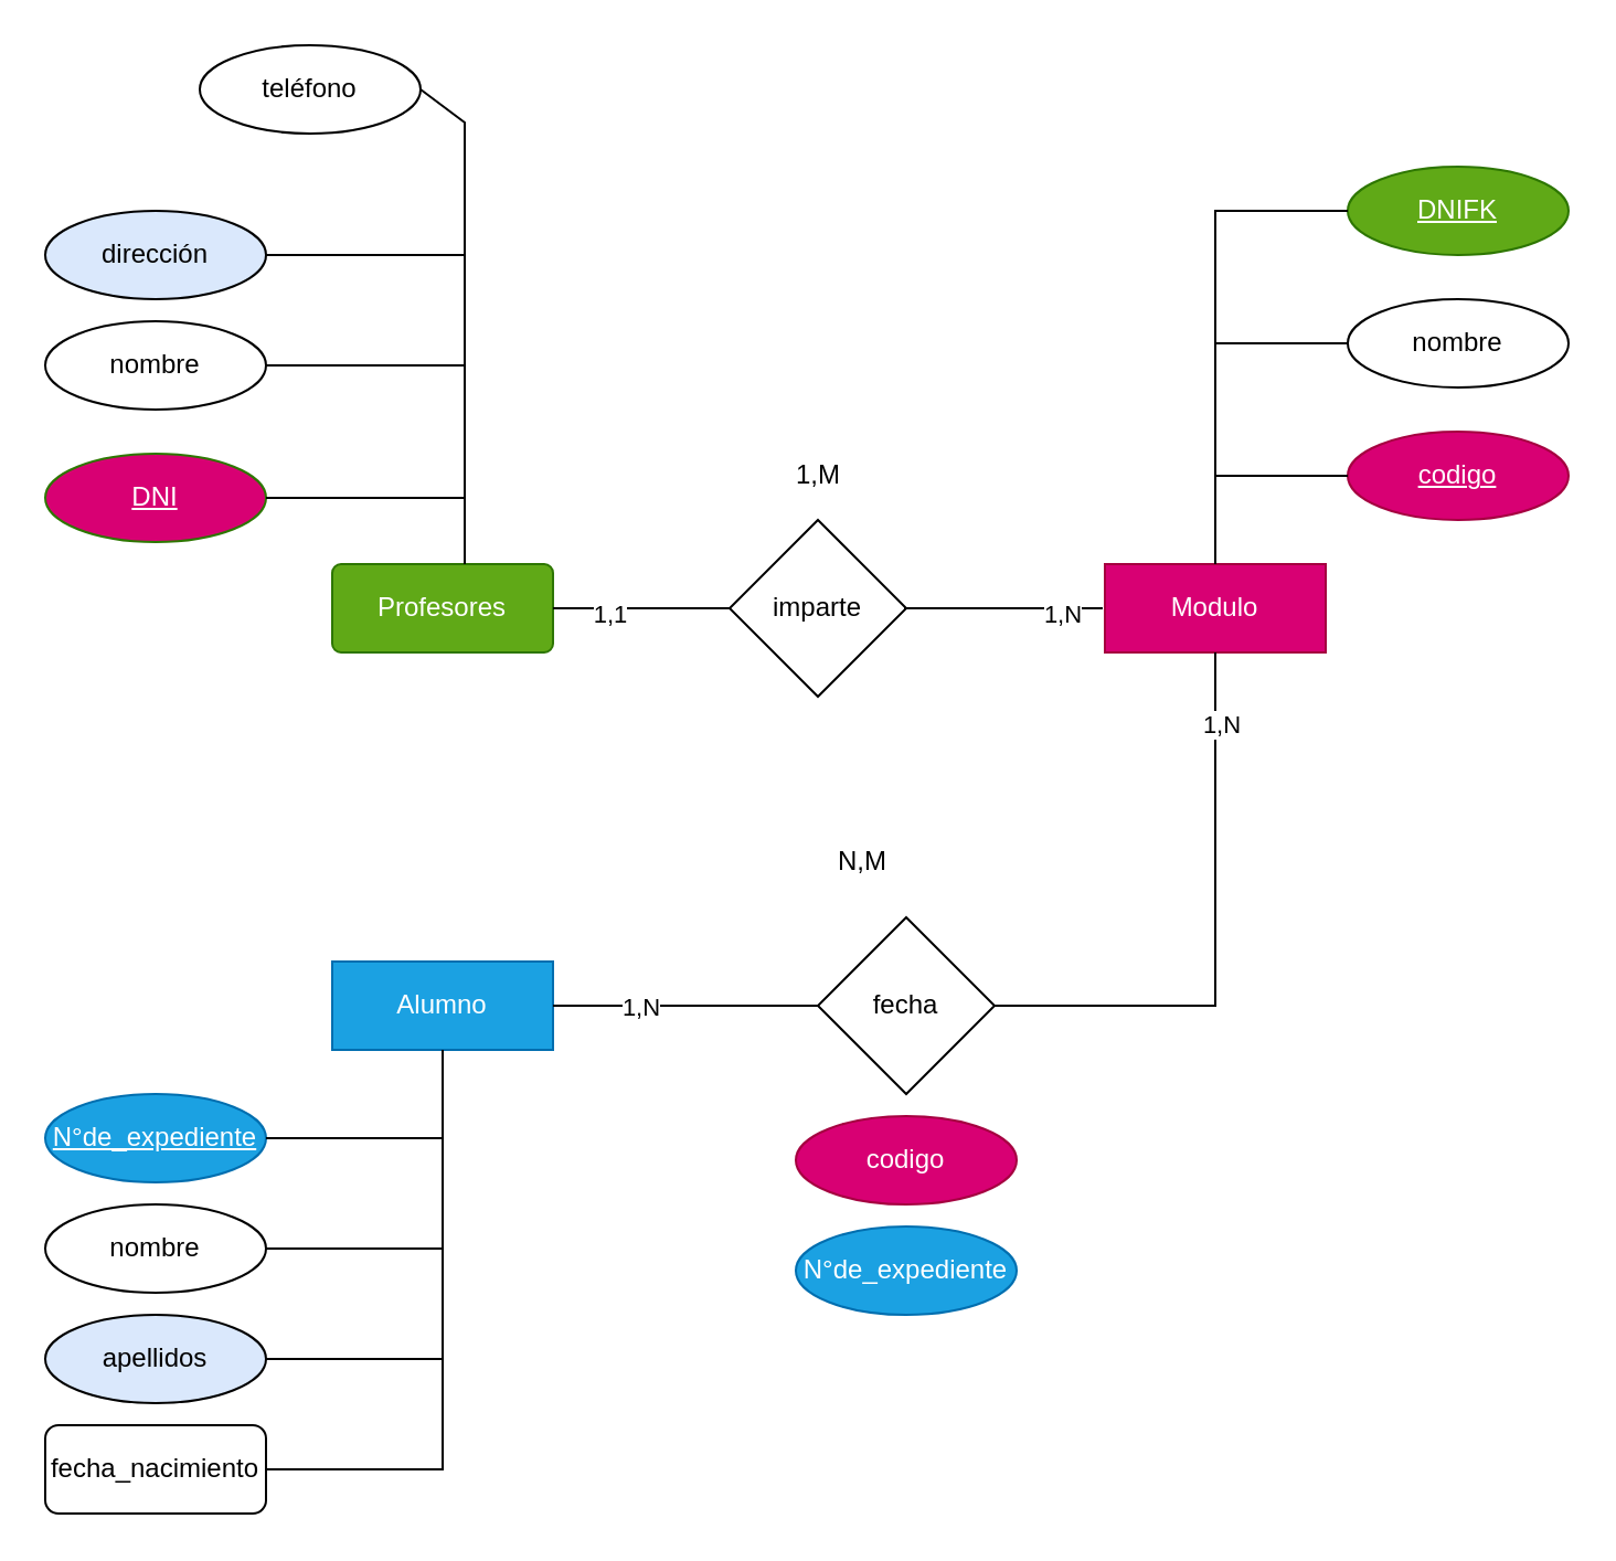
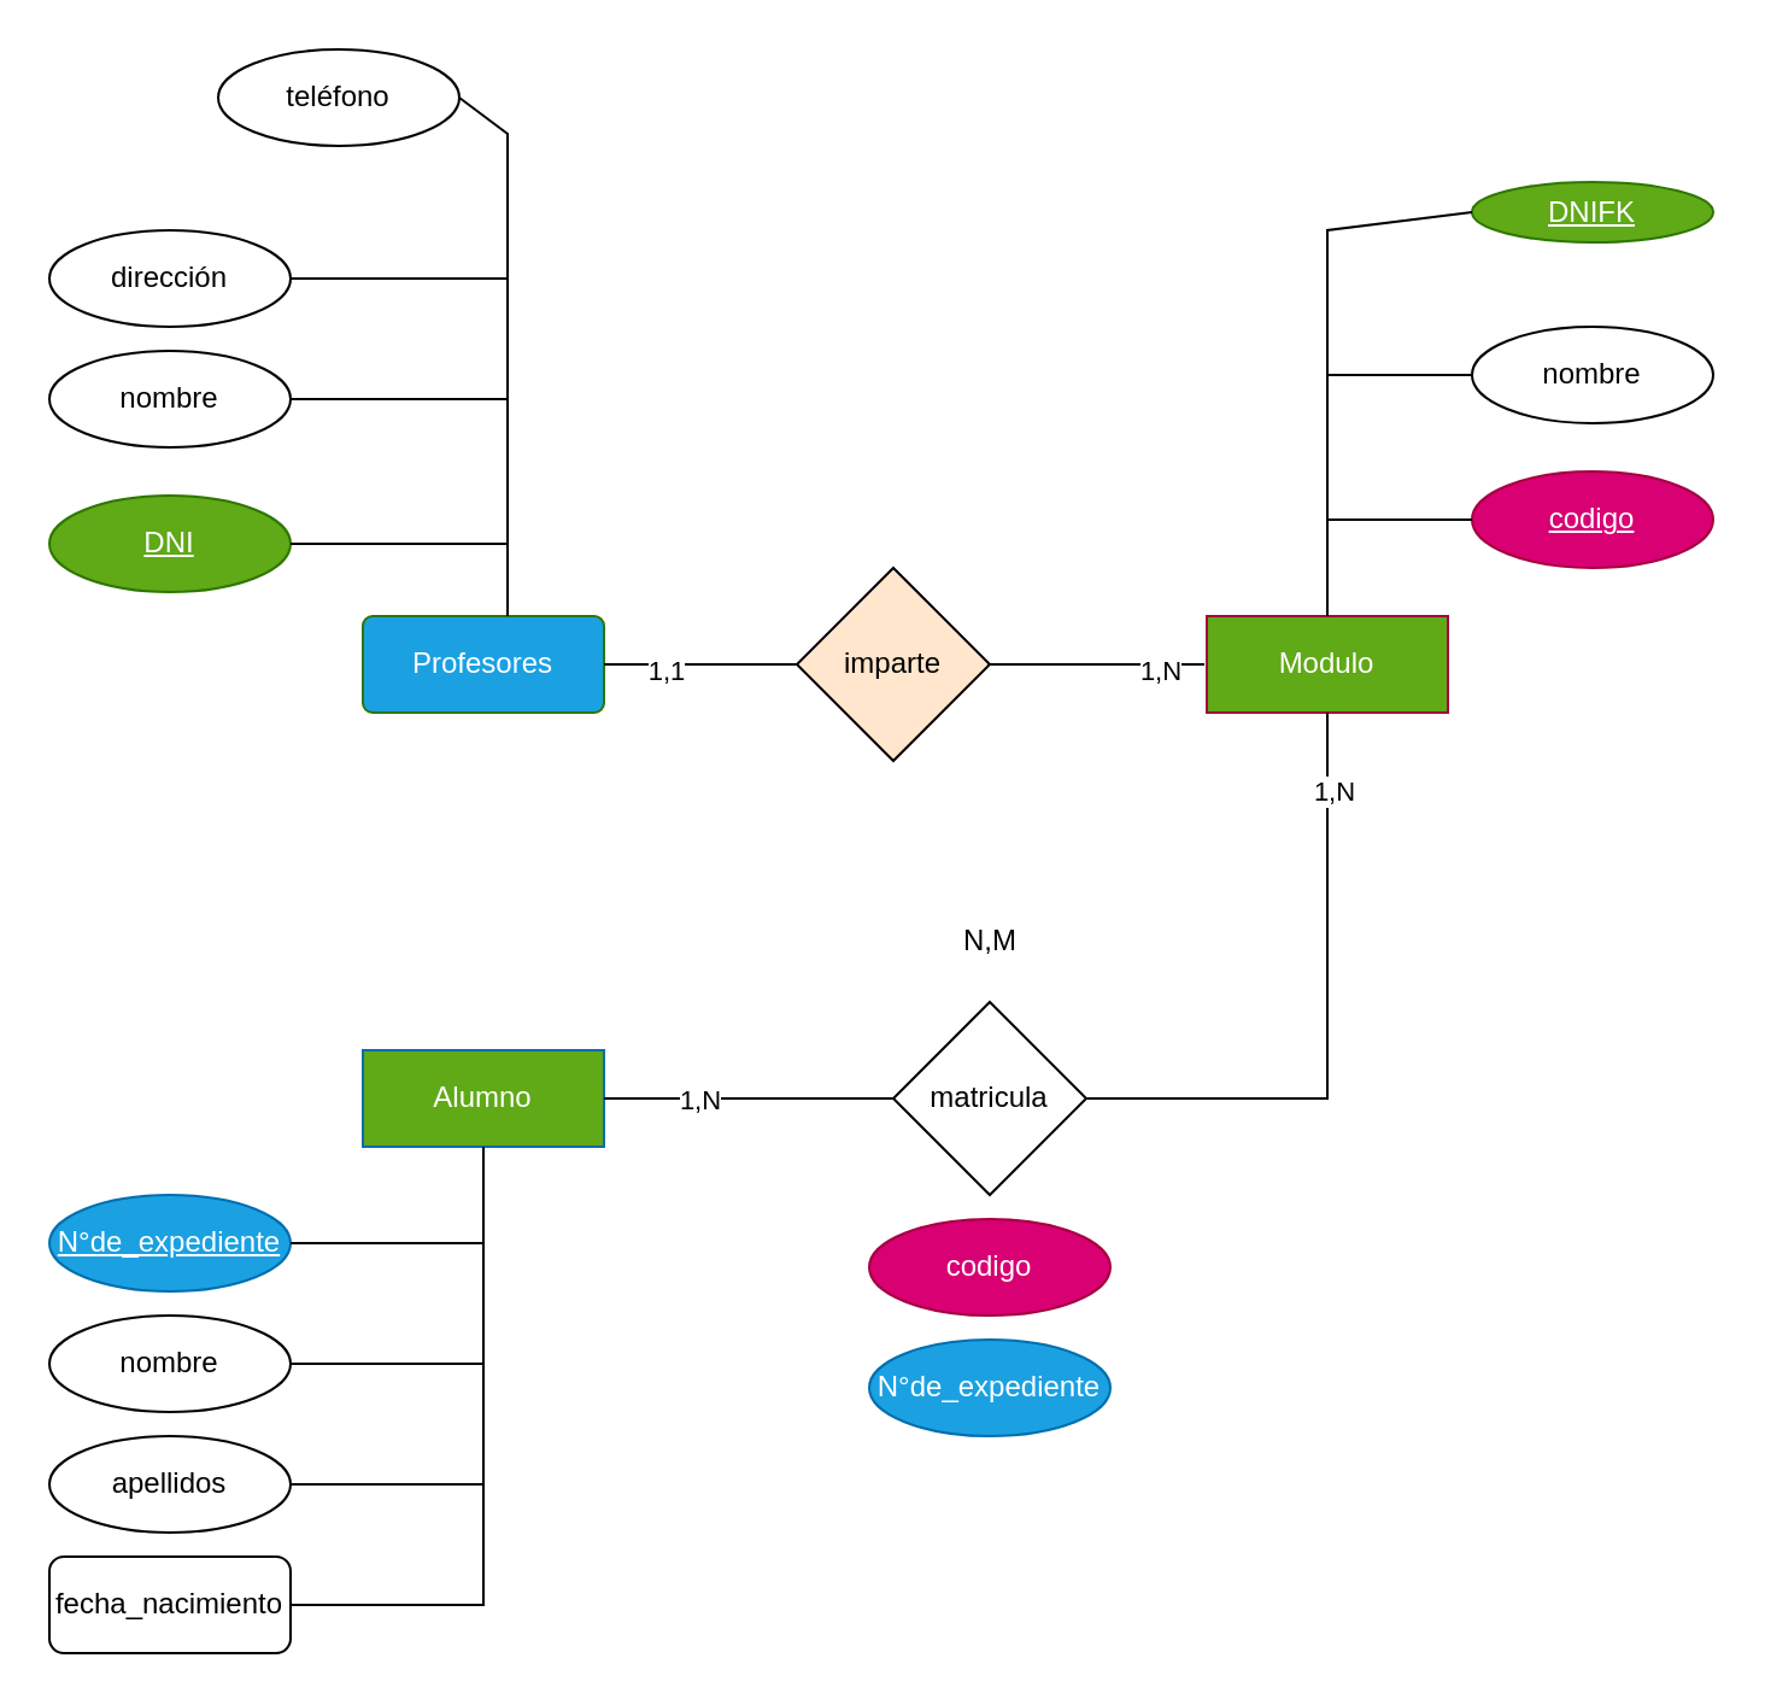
  <mxCell id="0" />
  <mxCell id="1" parent="0" />
- <mxCell id="2" value="Modulo" style="whiteSpace=wrap;html=1;align=center;fillColor=#d80073;fontColor=#ffffff;strokeColor=#A50040;" vertex="1" parent="1"><mxGeometry x="500" y="255" width="100" height="40" as="geometry" /></mxCell>
- <mxCell id="3" value="Profesores" style="rounded=1;arcSize=10;whiteSpace=wrap;html=1;align=center;fillColor=#60a917;fontColor=#ffffff;strokeColor=#2D7600;" vertex="1" parent="1"><mxGeometry x="150" y="255" width="100" height="40" as="geometry" /></mxCell>
- <mxCell id="4" value="Alumno" style="whiteSpace=wrap;html=1;align=center;fillColor=#1ba1e2;fontColor=#ffffff;strokeColor=#006EAF;" vertex="1" parent="1"><mxGeometry x="150" y="435" width="100" height="40" as="geometry" /></mxCell>
- <mxCell id="5" value="DNI" style="ellipse;whiteSpace=wrap;html=1;align=center;fontStyle=4;fillColor=#d80073;fontColor=#ffffff;strokeColor=#2D7600;" vertex="1" parent="1"><mxGeometry x="20" y="205" width="100" height="40" as="geometry" /></mxCell>
+ <mxCell id="2" value="Modulo" style="whiteSpace=wrap;html=1;align=center;fillColor=#60a917;fontColor=#ffffff;strokeColor=#A50040;" vertex="1" parent="1"><mxGeometry x="500" y="255" width="100" height="40" as="geometry" /></mxCell>
+ <mxCell id="3" value="Profesores" style="rounded=1;arcSize=10;whiteSpace=wrap;html=1;align=center;fillColor=#1ba1e2;fontColor=#ffffff;strokeColor=#2D7600;" vertex="1" parent="1"><mxGeometry x="150" y="255" width="100" height="40" as="geometry" /></mxCell>
+ <mxCell id="4" value="Alumno" style="whiteSpace=wrap;html=1;align=center;fillColor=#60a917;fontColor=#ffffff;strokeColor=#006EAF;" vertex="1" parent="1"><mxGeometry x="150" y="435" width="100" height="40" as="geometry" /></mxCell>
+ <mxCell id="5" value="DNI" style="ellipse;whiteSpace=wrap;html=1;align=center;fontStyle=4;fillColor=#60a917;fontColor=#ffffff;strokeColor=#2D7600;" vertex="1" parent="1"><mxGeometry x="20" y="205" width="100" height="40" as="geometry" /></mxCell>
  <mxCell id="6" value="nombre" style="ellipse;whiteSpace=wrap;html=1;align=center;" vertex="1" parent="1"><mxGeometry x="20" y="145" width="100" height="40" as="geometry" /></mxCell>
- <mxCell id="7" value="dirección" style="ellipse;whiteSpace=wrap;html=1;align=center;fillColor=#dae8fc;" vertex="1" parent="1"><mxGeometry x="20" y="95" width="100" height="40" as="geometry" /></mxCell>
+ <mxCell id="7" value="dirección" style="ellipse;whiteSpace=wrap;html=1;align=center;" vertex="1" parent="1"><mxGeometry x="20" y="95" width="100" height="40" as="geometry" /></mxCell>
  <mxCell id="8" value="teléfono" style="ellipse;whiteSpace=wrap;html=1;align=center;" vertex="1" parent="1"><mxGeometry x="90" y="20" width="100" height="40" as="geometry" /></mxCell>
  <mxCell id="9" value="" style="endArrow=none;html=1;rounded=0;entryX=1;entryY=0.5;entryDx=0;entryDy=0;" edge="1" parent="1" target="8"><mxGeometry width="50" height="50" relative="1" as="geometry"><mxPoint x="210" y="255" as="sourcePoint" /><mxPoint x="210" y="55" as="targetPoint" /><Array as="points"><mxPoint x="210" y="55" /></Array></mxGeometry></mxCell>
  <mxCell id="10" value="" style="endArrow=none;html=1;rounded=0;" edge="1" parent="1"><mxGeometry width="50" height="50" relative="1" as="geometry"><mxPoint x="120" y="165" as="sourcePoint" /><mxPoint x="210" y="165" as="targetPoint" /></mxGeometry></mxCell>
  <mxCell id="11" value="" style="endArrow=none;html=1;rounded=0;" edge="1" parent="1"><mxGeometry width="50" height="50" relative="1" as="geometry"><mxPoint x="120" y="115" as="sourcePoint" /><mxPoint x="210" y="115" as="targetPoint" /></mxGeometry></mxCell>
  <mxCell id="12" value="" style="endArrow=none;html=1;rounded=0;" edge="1" parent="1"><mxGeometry width="50" height="50" relative="1" as="geometry"><mxPoint x="120" y="225" as="sourcePoint" /><mxPoint x="210" y="225" as="targetPoint" /></mxGeometry></mxCell>
  <mxCell id="13" value="" style="endArrow=none;html=1;rounded=0;" edge="1" parent="1"><mxGeometry width="50" height="50" relative="1" as="geometry"><mxPoint x="550" y="255" as="sourcePoint" /><mxPoint x="550" y="155" as="targetPoint" /></mxGeometry></mxCell>
  <mxCell id="14" value="codigo" style="ellipse;whiteSpace=wrap;html=1;align=center;fontStyle=4;fillColor=#d80073;fontColor=#ffffff;strokeColor=#A50040;" vertex="1" parent="1"><mxGeometry x="610" y="195" width="100" height="40" as="geometry" /></mxCell>
  <mxCell id="15" value="nombre" style="ellipse;whiteSpace=wrap;html=1;align=center;" vertex="1" parent="1"><mxGeometry x="610" y="135" width="100" height="40" as="geometry" /></mxCell>
  <mxCell id="16" value="" style="endArrow=none;html=1;rounded=0;" edge="1" parent="1"><mxGeometry width="50" height="50" relative="1" as="geometry"><mxPoint x="550" y="215" as="sourcePoint" /><mxPoint x="610" y="215" as="targetPoint" /></mxGeometry></mxCell>
  <mxCell id="17" value="" style="endArrow=none;html=1;rounded=0;" edge="1" parent="1"><mxGeometry width="50" height="50" relative="1" as="geometry"><mxPoint x="550" y="155" as="sourcePoint" /><mxPoint x="610" y="155" as="targetPoint" /></mxGeometry></mxCell>
  <mxCell id="18" value="N°de_expediente" style="ellipse;whiteSpace=wrap;html=1;align=center;fontStyle=4;fillColor=#1ba1e2;fontColor=#ffffff;strokeColor=#006EAF;" vertex="1" parent="1"><mxGeometry x="20" y="495" width="100" height="40" as="geometry" /></mxCell>
  <mxCell id="19" value="nombre" style="ellipse;whiteSpace=wrap;html=1;align=center;" vertex="1" parent="1"><mxGeometry x="20" y="545" width="100" height="40" as="geometry" /></mxCell>
- <mxCell id="20" value="apellidos" style="ellipse;whiteSpace=wrap;html=1;align=center;fillColor=#dae8fc;" vertex="1" parent="1"><mxGeometry x="20" y="595" width="100" height="40" as="geometry" /></mxCell>
+ <mxCell id="20" value="apellidos" style="ellipse;whiteSpace=wrap;html=1;align=center;" vertex="1" parent="1"><mxGeometry x="20" y="595" width="100" height="40" as="geometry" /></mxCell>
  <mxCell id="21" value="fecha_nacimiento" style="whiteSpace=wrap;html=1;align=center;rounded=1;" vertex="1" parent="1"><mxGeometry x="20" y="645" width="100" height="40" as="geometry" /></mxCell>
  <mxCell id="22" value="" style="endArrow=none;html=1;rounded=0;exitX=1;exitY=0.5;exitDx=0;exitDy=0;" edge="1" parent="1" source="21"><mxGeometry width="50" height="50" relative="1" as="geometry"><mxPoint x="200" y="675" as="sourcePoint" /><mxPoint x="200" y="475" as="targetPoint" /><Array as="points"><mxPoint x="200" y="665" /></Array></mxGeometry></mxCell>
  <mxCell id="23" value="" style="endArrow=none;html=1;rounded=0;" edge="1" parent="1"><mxGeometry width="50" height="50" relative="1" as="geometry"><mxPoint x="120" y="515" as="sourcePoint" /><mxPoint x="200" y="515" as="targetPoint" /></mxGeometry></mxCell>
  <mxCell id="24" value="" style="endArrow=none;html=1;rounded=0;" edge="1" parent="1"><mxGeometry width="50" height="50" relative="1" as="geometry"><mxPoint x="120" y="565" as="sourcePoint" /><mxPoint x="200" y="565" as="targetPoint" /></mxGeometry></mxCell>
  <mxCell id="25" value="" style="endArrow=none;html=1;rounded=0;" edge="1" parent="1"><mxGeometry width="50" height="50" relative="1" as="geometry"><mxPoint x="120" y="615" as="sourcePoint" /><mxPoint x="200" y="615" as="targetPoint" /></mxGeometry></mxCell>
- <mxCell id="26" value="imparte" style="rhombus;whiteSpace=wrap;html=1;" vertex="1" parent="1"><mxGeometry x="330" y="235" width="80" height="80" as="geometry" /></mxCell>
+ <mxCell id="26" value="imparte" style="rhombus;whiteSpace=wrap;html=1;fillColor=#ffe6cc;" vertex="1" parent="1"><mxGeometry x="330" y="235" width="80" height="80" as="geometry" /></mxCell>
  <mxCell id="27" value="" style="endArrow=none;html=1;rounded=0;" edge="1" parent="1" source="3"><mxGeometry width="50" height="50" relative="1" as="geometry"><mxPoint x="280" y="325" as="sourcePoint" /><mxPoint x="330" y="275" as="targetPoint" /></mxGeometry></mxCell>
  <mxCell id="28" value="1,1" style="edgeLabel;html=1;align=center;verticalAlign=middle;resizable=0;points=[];" vertex="1" connectable="0" parent="27"><mxGeometry x="-0.375" y="-2" relative="1" as="geometry"><mxPoint as="offset" /></mxGeometry></mxCell>
  <mxCell id="29" value="" style="endArrow=none;html=1;rounded=0;exitX=1;exitY=0.5;exitDx=0;exitDy=0;" edge="1" parent="1"><mxGeometry width="50" height="50" relative="1" as="geometry"><mxPoint x="409" y="275" as="sourcePoint" /><mxPoint x="499" y="275" as="targetPoint" /></mxGeometry></mxCell>
  <mxCell id="30" value="1,N" style="edgeLabel;html=1;align=center;verticalAlign=middle;resizable=0;points=[];" vertex="1" connectable="0" parent="29"><mxGeometry x="0.578" y="-2" relative="1" as="geometry"><mxPoint as="offset" /></mxGeometry></mxCell>
- <mxCell id="31" value="fecha" style="rhombus;whiteSpace=wrap;html=1;" vertex="1" parent="1"><mxGeometry x="370" y="415" width="80" height="80" as="geometry" /></mxCell>
+ <mxCell id="31" value="matricula" style="rhombus;whiteSpace=wrap;html=1;" vertex="1" parent="1"><mxGeometry x="370" y="415" width="80" height="80" as="geometry" /></mxCell>
  <mxCell id="32" value="" style="endArrow=none;html=1;rounded=0;exitX=1;exitY=0.5;exitDx=0;exitDy=0;" edge="1" parent="1" source="4"><mxGeometry width="50" height="50" relative="1" as="geometry"><mxPoint x="320" y="505" as="sourcePoint" /><mxPoint x="370" y="455" as="targetPoint" /></mxGeometry></mxCell>
  <mxCell id="33" value="1,N" style="edgeLabel;html=1;align=center;verticalAlign=middle;resizable=0;points=[];" vertex="1" connectable="0" parent="32"><mxGeometry x="-0.35" relative="1" as="geometry"><mxPoint as="offset" /></mxGeometry></mxCell>
  <mxCell id="34" value="" style="endArrow=none;html=1;rounded=0;entryX=0.5;entryY=1;entryDx=0;entryDy=0;" edge="1" parent="1" target="2"><mxGeometry width="50" height="50" relative="1" as="geometry"><mxPoint x="450" y="455" as="sourcePoint" /><mxPoint x="500" y="405" as="targetPoint" /><Array as="points"><mxPoint x="550" y="455" /></Array></mxGeometry></mxCell>
  <mxCell id="35" value="1,N" style="edgeLabel;html=1;align=center;verticalAlign=middle;resizable=0;points=[];" vertex="1" connectable="0" parent="34"><mxGeometry x="0.754" y="-2" relative="1" as="geometry"><mxPoint as="offset" /></mxGeometry></mxCell>
- <mxCell id="36" value="1,M" style="text;html=1;align=center;verticalAlign=middle;resizable=0;points=[];autosize=1;strokeColor=none;fillColor=none;" vertex="1" parent="1"><mxGeometry x="350" y="200" width="40" height="30" as="geometry" /></mxCell>
- <mxCell id="37" value="N,M" style="text;html=1;align=center;verticalAlign=middle;resizable=0;points=[];autosize=1;strokeColor=none;fillColor=none;" vertex="1" parent="1"><mxGeometry x="365" y="375" width="50" height="30" as="geometry" /></mxCell>
- <mxCell id="38" value="&lt;u style=&quot;&quot;&gt;DNIFK&lt;/u&gt;" style="ellipse;whiteSpace=wrap;html=1;align=center;fillColor=#60a917;fontColor=#ffffff;strokeColor=#2D7600;" vertex="1" parent="1"><mxGeometry x="610" y="75" width="100" height="40" as="geometry" /></mxCell>
+ <mxCell id="37" value="N,M" style="text;html=1;align=center;verticalAlign=middle;resizable=0;points=[];autosize=1;strokeColor=none;fillColor=none;" vertex="1" parent="1"><mxGeometry x="385" y="375" width="50" height="30" as="geometry" /></mxCell>
+ <mxCell id="38" value="&lt;u style=&quot;&quot;&gt;DNIFK&lt;/u&gt;" style="ellipse;whiteSpace=wrap;html=1;align=center;fillColor=#60a917;fontColor=#ffffff;strokeColor=#2D7600;" vertex="1" parent="1"><mxGeometry x="610" y="75" width="100" height="25" as="geometry" /></mxCell>
  <mxCell id="39" value="" style="endArrow=none;html=1;rounded=0;entryX=0;entryY=0.5;entryDx=0;entryDy=0;" edge="1" parent="1" target="38"><mxGeometry width="50" height="50" relative="1" as="geometry"><mxPoint x="550" y="155" as="sourcePoint" /><mxPoint x="600" y="105" as="targetPoint" /><Array as="points"><mxPoint x="550" y="95" /></Array></mxGeometry></mxCell>
  <mxCell id="40" value="codigo" style="ellipse;whiteSpace=wrap;html=1;align=center;fillColor=#d80073;fontColor=#ffffff;strokeColor=#A50040;" vertex="1" parent="1"><mxGeometry x="360" y="505" width="100" height="40" as="geometry" /></mxCell>
  <mxCell id="41" value="N°de_expediente" style="ellipse;whiteSpace=wrap;html=1;align=center;fillColor=#1ba1e2;fontColor=#ffffff;strokeColor=#006EAF;" vertex="1" parent="1"><mxGeometry x="360" y="555" width="100" height="40" as="geometry" /></mxCell>
